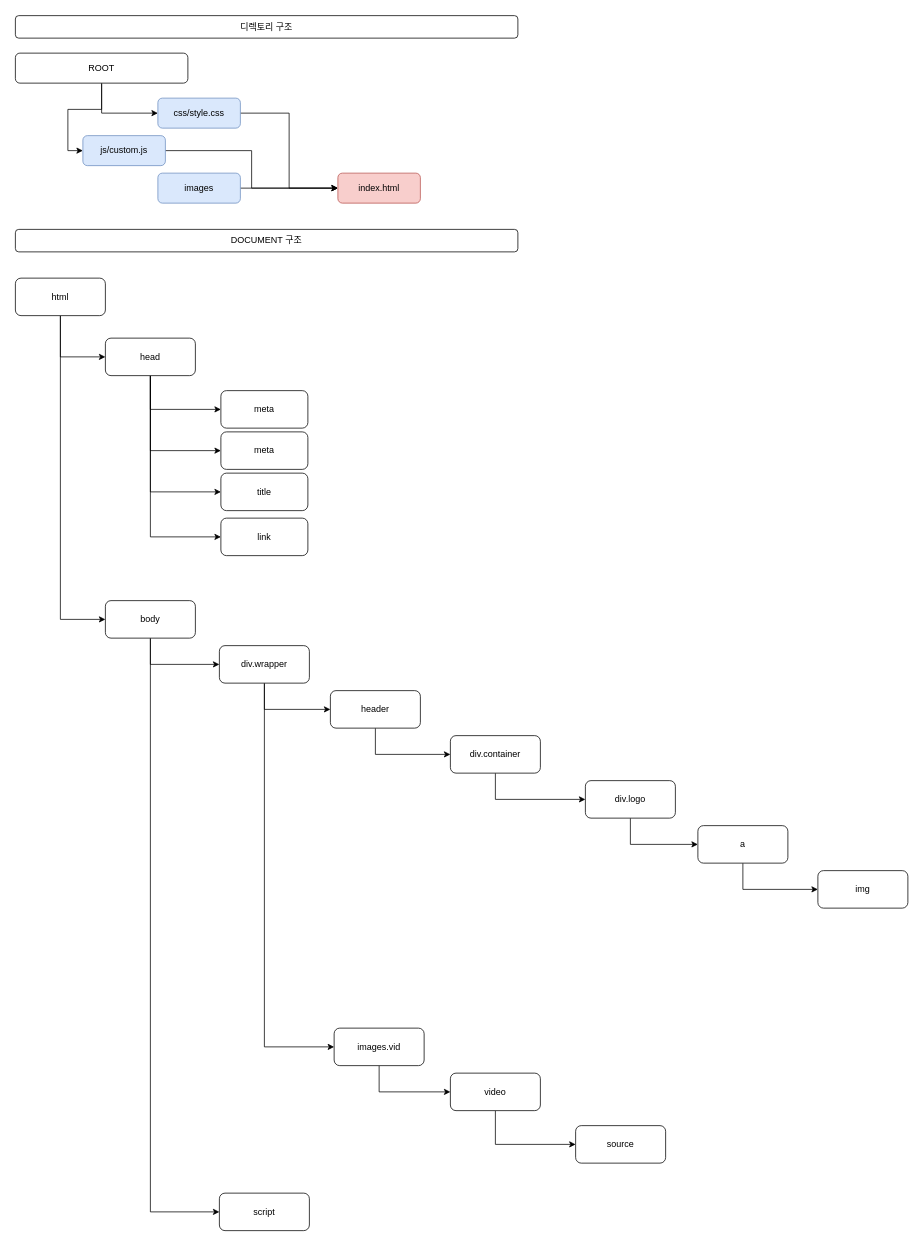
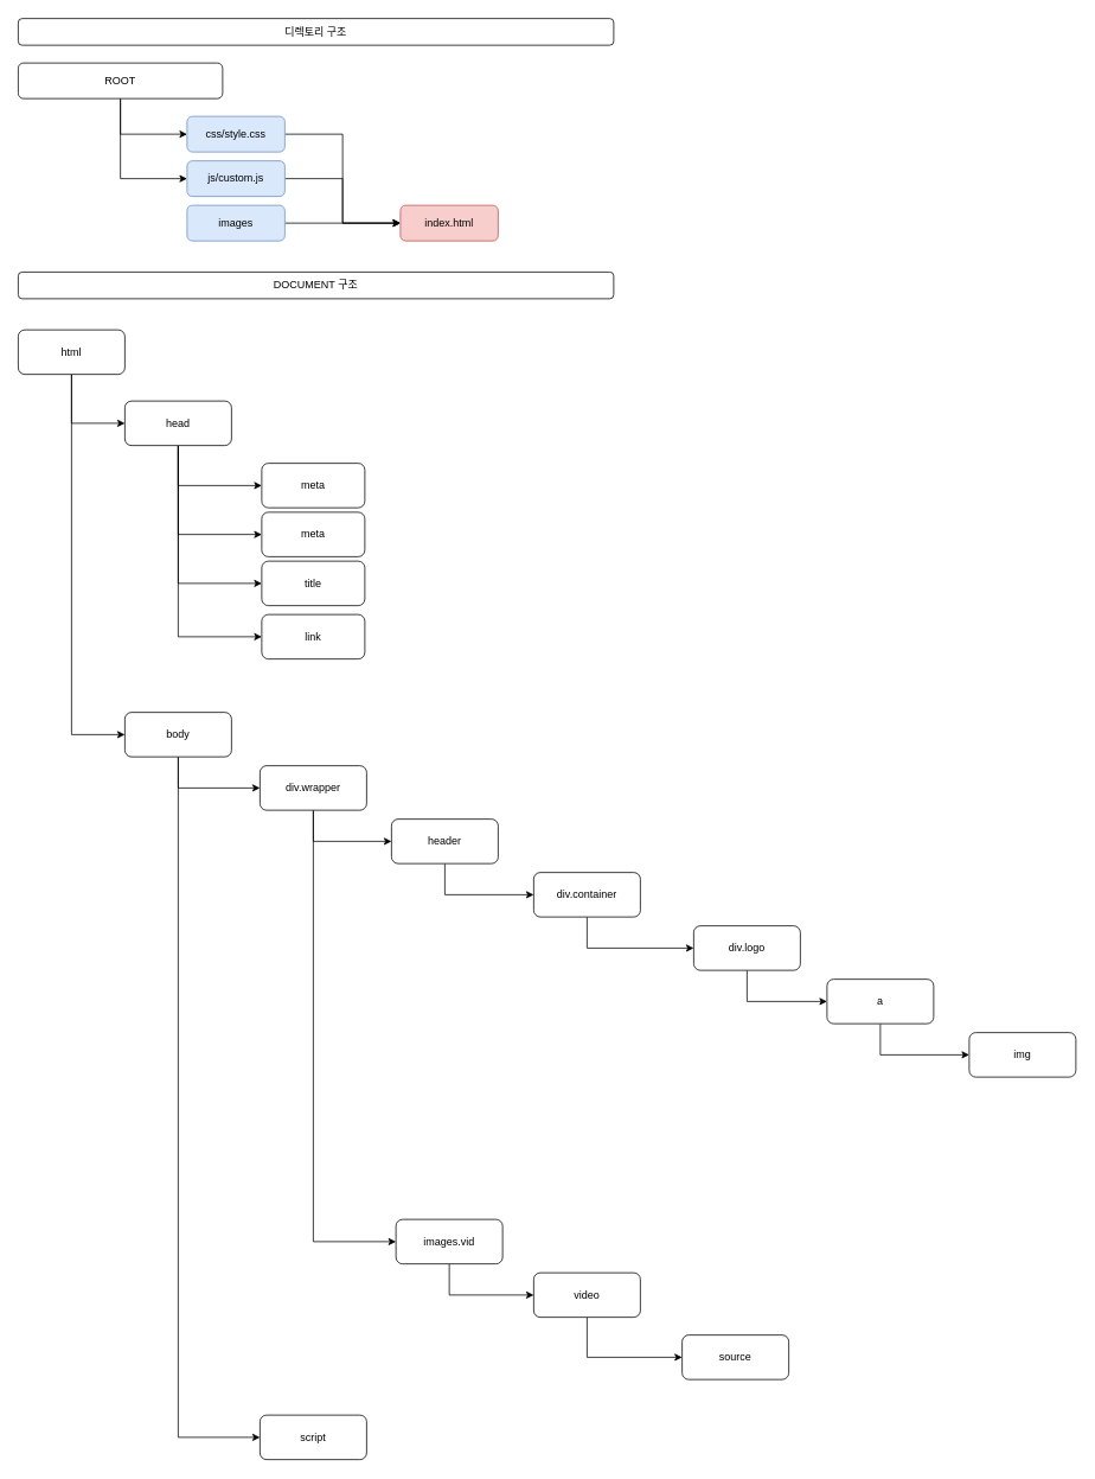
  <mxCell id="0" />
  <mxCell id="1" parent="0" />
  <mxCell id="2" style="edgeStyle=orthogonalEdgeStyle;rounded=0;orthogonalLoop=1;jettySize=auto;html=1;exitX=0.5;exitY=1;exitDx=0;exitDy=0;entryX=0;entryY=0.5;entryDx=0;entryDy=0;" edge="1" parent="1" source="4" target="6"><mxGeometry relative="1" as="geometry" /></mxCell>
  <mxCell id="3" style="edgeStyle=orthogonalEdgeStyle;rounded=0;orthogonalLoop=1;jettySize=auto;html=1;exitX=0.5;exitY=1;exitDx=0;exitDy=0;entryX=0;entryY=0.5;entryDx=0;entryDy=0;" edge="1" parent="1" source="4" target="8"><mxGeometry relative="1" as="geometry" /></mxCell>
  <mxCell id="4" value="ROOT" style="rounded=1;whiteSpace=wrap;html=1;" vertex="1" parent="1"><mxGeometry x="20" y="70" width="230" height="40" as="geometry" /></mxCell>
  <mxCell id="5" style="edgeStyle=orthogonalEdgeStyle;rounded=0;orthogonalLoop=1;jettySize=auto;html=1;exitX=1;exitY=0.5;exitDx=0;exitDy=0;entryX=0;entryY=0.5;entryDx=0;entryDy=0;" edge="1" parent="1" source="6" target="9"><mxGeometry relative="1" as="geometry" /></mxCell>
  <mxCell id="6" value="css/style.css" style="rounded=1;whiteSpace=wrap;html=1;fillColor=#dae8fc;strokeColor=#6c8ebf;" vertex="1" parent="1"><mxGeometry x="210" y="130" width="110" height="40" as="geometry" /></mxCell>
  <mxCell id="7" style="edgeStyle=orthogonalEdgeStyle;rounded=0;orthogonalLoop=1;jettySize=auto;html=1;exitX=1;exitY=0.5;exitDx=0;exitDy=0;entryX=0;entryY=0.5;entryDx=0;entryDy=0;" edge="1" parent="1" source="8" target="9"><mxGeometry relative="1" as="geometry" /></mxCell>
- <mxCell id="8" value="js/custom.js" style="rounded=1;whiteSpace=wrap;html=1;fillColor=#dae8fc;strokeColor=#6c8ebf;" vertex="1" parent="1"><mxGeometry x="110" y="180" width="110" height="40" as="geometry" /></mxCell>
+ <mxCell id="8" value="js/custom.js" style="rounded=1;whiteSpace=wrap;html=1;fillColor=#dae8fc;strokeColor=#6c8ebf;" vertex="1" parent="1"><mxGeometry x="210" y="180" width="110" height="40" as="geometry" /></mxCell>
  <mxCell id="9" value="index.html" style="rounded=1;whiteSpace=wrap;html=1;fillColor=#f8cecc;strokeColor=#b85450;" vertex="1" parent="1"><mxGeometry x="450" y="230" width="110" height="40" as="geometry" /></mxCell>
  <mxCell id="10" style="edgeStyle=orthogonalEdgeStyle;rounded=0;orthogonalLoop=1;jettySize=auto;html=1;exitX=1;exitY=0.5;exitDx=0;exitDy=0;entryX=0;entryY=0.5;entryDx=0;entryDy=0;" edge="1" parent="1" source="11" target="9"><mxGeometry relative="1" as="geometry" /></mxCell>
  <mxCell id="11" value="images" style="rounded=1;whiteSpace=wrap;html=1;fillColor=#dae8fc;strokeColor=#6c8ebf;" vertex="1" parent="1"><mxGeometry x="210" y="230" width="110" height="40" as="geometry" /></mxCell>
  <mxCell id="12" value="디렉토리 구조" style="rounded=1;whiteSpace=wrap;html=1;" vertex="1" parent="1"><mxGeometry x="20" y="20" width="670" height="30" as="geometry" /></mxCell>
  <mxCell id="13" value="DOCUMENT 구조" style="rounded=1;whiteSpace=wrap;html=1;" vertex="1" parent="1"><mxGeometry x="20" y="305" width="670" height="30" as="geometry" /></mxCell>
  <mxCell id="14" style="edgeStyle=orthogonalEdgeStyle;rounded=0;orthogonalLoop=1;jettySize=auto;html=1;exitX=0.5;exitY=1;exitDx=0;exitDy=0;entryX=0;entryY=0.5;entryDx=0;entryDy=0;" edge="1" parent="1" source="16" target="21"><mxGeometry relative="1" as="geometry" /></mxCell>
  <mxCell id="15" style="edgeStyle=orthogonalEdgeStyle;rounded=0;orthogonalLoop=1;jettySize=auto;html=1;exitX=0.5;exitY=1;exitDx=0;exitDy=0;entryX=0;entryY=0.5;entryDx=0;entryDy=0;" edge="1" parent="1" source="16" target="24"><mxGeometry relative="1" as="geometry" /></mxCell>
  <mxCell id="16" value="html" style="rounded=1;whiteSpace=wrap;html=1;" vertex="1" parent="1"><mxGeometry x="20" y="370" width="120" height="50" as="geometry" /></mxCell>
  <mxCell id="17" style="edgeStyle=orthogonalEdgeStyle;rounded=0;orthogonalLoop=1;jettySize=auto;html=1;exitX=0.5;exitY=1;exitDx=0;exitDy=0;entryX=0;entryY=0.5;entryDx=0;entryDy=0;" edge="1" parent="1" source="21" target="25"><mxGeometry relative="1" as="geometry" /></mxCell>
  <mxCell id="18" style="edgeStyle=orthogonalEdgeStyle;rounded=0;orthogonalLoop=1;jettySize=auto;html=1;exitX=0.5;exitY=1;exitDx=0;exitDy=0;entryX=0;entryY=0.5;entryDx=0;entryDy=0;" edge="1" parent="1" source="21" target="26"><mxGeometry relative="1" as="geometry" /></mxCell>
  <mxCell id="19" style="edgeStyle=orthogonalEdgeStyle;rounded=0;orthogonalLoop=1;jettySize=auto;html=1;exitX=0.5;exitY=1;exitDx=0;exitDy=0;entryX=0;entryY=0.5;entryDx=0;entryDy=0;" edge="1" parent="1" source="21" target="27"><mxGeometry relative="1" as="geometry" /></mxCell>
  <mxCell id="20" style="edgeStyle=orthogonalEdgeStyle;rounded=0;orthogonalLoop=1;jettySize=auto;html=1;exitX=0.5;exitY=1;exitDx=0;exitDy=0;entryX=0;entryY=0.5;entryDx=0;entryDy=0;" edge="1" parent="1" source="21" target="28"><mxGeometry relative="1" as="geometry" /></mxCell>
  <mxCell id="21" value="head" style="rounded=1;whiteSpace=wrap;html=1;" vertex="1" parent="1"><mxGeometry x="140" y="450" width="120" height="50" as="geometry" /></mxCell>
  <mxCell id="22" style="edgeStyle=orthogonalEdgeStyle;rounded=0;orthogonalLoop=1;jettySize=auto;html=1;exitX=0.5;exitY=1;exitDx=0;exitDy=0;entryX=0;entryY=0.5;entryDx=0;entryDy=0;" edge="1" parent="1" source="24" target="31"><mxGeometry relative="1" as="geometry" /></mxCell>
  <mxCell id="23" style="edgeStyle=orthogonalEdgeStyle;rounded=0;orthogonalLoop=1;jettySize=auto;html=1;exitX=0.5;exitY=1;exitDx=0;exitDy=0;entryX=0;entryY=0.5;entryDx=0;entryDy=0;" edge="1" parent="1" source="24" target="32"><mxGeometry relative="1" as="geometry" /></mxCell>
  <mxCell id="24" value="body" style="rounded=1;whiteSpace=wrap;html=1;" vertex="1" parent="1"><mxGeometry x="140" y="800" width="120" height="50" as="geometry" /></mxCell>
  <mxCell id="25" value="meta&lt;span style=&quot;color: rgba(0, 0, 0, 0); font-family: monospace; font-size: 0px; text-align: start; text-wrap-mode: nowrap;&quot;&gt;%3CmxGraphModel%3E%3Croot%3E%3CmxCell%20id%3D%220%22%2F%3E%3CmxCell%20id%3D%221%22%20parent%3D%220%22%2F%3E%3CmxCell%20id%3D%222%22%20value%3D%22head%22%20style%3D%22rounded%3D1%3BwhiteSpace%3Dwrap%3Bhtml%3D1%3B%22%20vertex%3D%221%22%20parent%3D%221%22%3E%3CmxGeometry%20x%3D%22200%22%20y%3D%22460%22%20width%3D%22120%22%20height%3D%2250%22%20as%3D%22geometry%22%2F%3E%3C%2FmxCell%3E%3C%2Froot%3E%3C%2FmxGraphModel%3E&lt;/span&gt;" style="rounded=1;whiteSpace=wrap;html=1;" vertex="1" parent="1"><mxGeometry x="294" y="520" width="116" height="50" as="geometry" /></mxCell>
  <mxCell id="26" value="meta&lt;span style=&quot;color: rgba(0, 0, 0, 0); font-family: monospace; font-size: 0px; text-align: start; text-wrap-mode: nowrap;&quot;&gt;%3CmxGraphModel%3E%3Croot%3E%3CmxCell%20id%3D%220%22%2F%3E%3CmxCell%20id%3D%221%22%20parent%3D%220%22%2F%3E%3CmxCell%20id%3D%222%22%20value%3D%22head%22%20style%3D%22rounded%3D1%3BwhiteSpace%3Dwrap%3Bhtml%3D1%3B%22%20vertex%3D%221%22%20parent%3D%221%22%3E%3CmxGeometry%20x%3D%22200%22%20y%3D%22460%22%20width%3D%22120%22%20height%3D%2250%22%20as%3D%22geometry%22%2F%3E%3C%2FmxCell%3E%3C%2Froot%3E%3C%2FmxGraphModel%3E&lt;/span&gt;" style="rounded=1;whiteSpace=wrap;html=1;" vertex="1" parent="1"><mxGeometry x="294" y="575" width="116" height="50" as="geometry" /></mxCell>
  <mxCell id="27" value="title" style="rounded=1;whiteSpace=wrap;html=1;" vertex="1" parent="1"><mxGeometry x="294" y="630" width="116" height="50" as="geometry" /></mxCell>
  <mxCell id="28" value="link" style="rounded=1;whiteSpace=wrap;html=1;" vertex="1" parent="1"><mxGeometry x="294" y="690" width="116" height="50" as="geometry" /></mxCell>
  <mxCell id="29" style="edgeStyle=orthogonalEdgeStyle;rounded=0;orthogonalLoop=1;jettySize=auto;html=1;exitX=0.5;exitY=1;exitDx=0;exitDy=0;entryX=0;entryY=0.5;entryDx=0;entryDy=0;" edge="1" parent="1" source="31" target="34"><mxGeometry relative="1" as="geometry" /></mxCell>
  <mxCell id="30" style="edgeStyle=orthogonalEdgeStyle;rounded=0;orthogonalLoop=1;jettySize=auto;html=1;exitX=0.5;exitY=1;exitDx=0;exitDy=0;entryX=0;entryY=0.5;entryDx=0;entryDy=0;" edge="1" parent="1" source="31" target="36"><mxGeometry relative="1" as="geometry" /></mxCell>
  <mxCell id="31" value="div.wrapper" style="rounded=1;whiteSpace=wrap;html=1;" vertex="1" parent="1"><mxGeometry x="292" y="860" width="120" height="50" as="geometry" /></mxCell>
  <mxCell id="32" value="script" style="rounded=1;whiteSpace=wrap;html=1;" vertex="1" parent="1"><mxGeometry x="292" y="1590" width="120" height="50" as="geometry" /></mxCell>
  <mxCell id="33" style="edgeStyle=orthogonalEdgeStyle;rounded=0;orthogonalLoop=1;jettySize=auto;html=1;exitX=0.5;exitY=1;exitDx=0;exitDy=0;entryX=0;entryY=0.5;entryDx=0;entryDy=0;" edge="1" parent="1" source="34" target="38"><mxGeometry relative="1" as="geometry" /></mxCell>
  <mxCell id="34" value="header" style="rounded=1;whiteSpace=wrap;html=1;" vertex="1" parent="1"><mxGeometry x="440" y="920" width="120" height="50" as="geometry" /></mxCell>
  <mxCell id="35" style="edgeStyle=orthogonalEdgeStyle;rounded=0;orthogonalLoop=1;jettySize=auto;html=1;exitX=0.5;exitY=1;exitDx=0;exitDy=0;entryX=0;entryY=0.5;entryDx=0;entryDy=0;" edge="1" parent="1" source="36" target="45"><mxGeometry relative="1" as="geometry" /></mxCell>
  <mxCell id="36" value="images.vid" style="rounded=1;whiteSpace=wrap;html=1;" vertex="1" parent="1"><mxGeometry x="445" y="1370" width="120" height="50" as="geometry" /></mxCell>
  <mxCell id="37" style="edgeStyle=orthogonalEdgeStyle;rounded=0;orthogonalLoop=1;jettySize=auto;html=1;exitX=0.5;exitY=1;exitDx=0;exitDy=0;entryX=0;entryY=0.5;entryDx=0;entryDy=0;" edge="1" parent="1" source="38" target="40"><mxGeometry relative="1" as="geometry" /></mxCell>
  <mxCell id="38" value="div.container" style="rounded=1;whiteSpace=wrap;html=1;" vertex="1" parent="1"><mxGeometry x="600" y="980" width="120" height="50" as="geometry" /></mxCell>
  <mxCell id="39" style="edgeStyle=orthogonalEdgeStyle;rounded=0;orthogonalLoop=1;jettySize=auto;html=1;exitX=0.5;exitY=1;exitDx=0;exitDy=0;entryX=0;entryY=0.5;entryDx=0;entryDy=0;" edge="1" parent="1" source="40" target="42"><mxGeometry relative="1" as="geometry" /></mxCell>
  <mxCell id="40" value="div.logo" style="rounded=1;whiteSpace=wrap;html=1;" vertex="1" parent="1"><mxGeometry x="780" y="1040" width="120" height="50" as="geometry" /></mxCell>
  <mxCell id="41" style="edgeStyle=orthogonalEdgeStyle;rounded=0;orthogonalLoop=1;jettySize=auto;html=1;exitX=0.5;exitY=1;exitDx=0;exitDy=0;entryX=0;entryY=0.5;entryDx=0;entryDy=0;" edge="1" parent="1" source="42" target="43"><mxGeometry relative="1" as="geometry" /></mxCell>
  <mxCell id="42" value="a" style="rounded=1;whiteSpace=wrap;html=1;" vertex="1" parent="1"><mxGeometry x="930" y="1100" width="120" height="50" as="geometry" /></mxCell>
  <mxCell id="43" value="img" style="rounded=1;whiteSpace=wrap;html=1;" vertex="1" parent="1"><mxGeometry x="1090" y="1160" width="120" height="50" as="geometry" /></mxCell>
  <mxCell id="44" style="edgeStyle=orthogonalEdgeStyle;rounded=0;orthogonalLoop=1;jettySize=auto;html=1;exitX=0.5;exitY=1;exitDx=0;exitDy=0;entryX=0;entryY=0.5;entryDx=0;entryDy=0;" edge="1" parent="1" source="45" target="46"><mxGeometry relative="1" as="geometry" /></mxCell>
  <mxCell id="45" value="video" style="rounded=1;whiteSpace=wrap;html=1;" vertex="1" parent="1"><mxGeometry x="600" y="1430" width="120" height="50" as="geometry" /></mxCell>
  <mxCell id="46" value="source" style="rounded=1;whiteSpace=wrap;html=1;" vertex="1" parent="1"><mxGeometry x="767" y="1500" width="120" height="50" as="geometry" /></mxCell>
